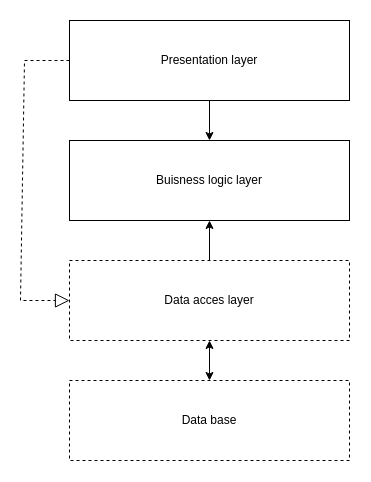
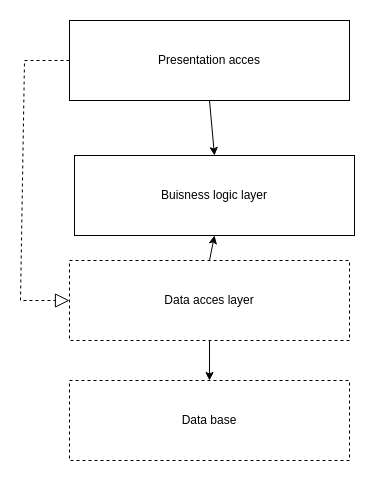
  <mxCell id="0" />
  <mxCell id="1" parent="0" />
- <mxCell id="2" value="Presentation layer" style="rounded=0;whiteSpace=wrap;html=1;" vertex="1" parent="1"><mxGeometry x="69" y="20" width="280" height="80" as="geometry" /></mxCell>
- <mxCell id="3" value="Buisness logic layer" style="rounded=0;whiteSpace=wrap;html=1;" vertex="1" parent="1"><mxGeometry x="69" y="140" width="280" height="80" as="geometry" /></mxCell>
+ <mxCell id="2" value="Presentation acces" style="rounded=0;whiteSpace=wrap;html=1;" vertex="1" parent="1"><mxGeometry x="69" y="20" width="280" height="80" as="geometry" /></mxCell>
+ <mxCell id="3" value="Buisness logic layer" style="rounded=0;whiteSpace=wrap;html=1;" vertex="1" parent="1"><mxGeometry x="74" y="155" width="280" height="80" as="geometry" /></mxCell>
  <mxCell id="4" value="Data acces layer" style="rounded=0;whiteSpace=wrap;html=1;dashed=1;" vertex="1" parent="1"><mxGeometry x="69" y="260" width="280" height="80" as="geometry" /></mxCell>
  <mxCell id="5" value="Data base" style="rounded=0;whiteSpace=wrap;html=1;dashed=1;" vertex="1" parent="1"><mxGeometry x="69" y="380" width="280" height="80" as="geometry" /></mxCell>
- <mxCell id="6" value="" style="endArrow=classic;startArrow=classic;html=1;rounded=0;entryX=0.5;entryY=1;entryDx=0;entryDy=0;exitX=0.5;exitY=0;exitDx=0;exitDy=0;" edge="1" parent="1" source="5" target="4"><mxGeometry width="50" height="50" relative="1" as="geometry"><mxPoint x="329" y="350" as="sourcePoint" /><mxPoint x="379" y="300" as="targetPoint" /></mxGeometry></mxCell>
+ <mxCell id="6" value="" style="endArrow=none;startArrow=classic;html=1;rounded=0;entryX=0.5;entryY=1;entryDx=0;entryDy=0;exitX=0.5;exitY=0;exitDx=0;exitDy=0;" edge="1" parent="1" source="5" target="4"><mxGeometry width="50" height="50" relative="1" as="geometry"><mxPoint x="329" y="350" as="sourcePoint" /><mxPoint x="379" y="300" as="targetPoint" /></mxGeometry></mxCell>
  <mxCell id="7" value="" style="endArrow=classic;html=1;rounded=0;exitX=0.5;exitY=1;exitDx=0;exitDy=0;entryX=0.5;entryY=0;entryDx=0;entryDy=0;" edge="1" parent="1" source="2" target="3"><mxGeometry width="50" height="50" relative="1" as="geometry"><mxPoint x="329" y="350" as="sourcePoint" /><mxPoint x="379" y="300" as="targetPoint" /></mxGeometry></mxCell>
  <mxCell id="8" value="" style="endArrow=classic;html=1;rounded=0;exitX=0.5;exitY=0;exitDx=0;exitDy=0;entryX=0.5;entryY=1;entryDx=0;entryDy=0;" edge="1" parent="1" source="4" target="3"><mxGeometry width="50" height="50" relative="1" as="geometry"><mxPoint x="329" y="350" as="sourcePoint" /><mxPoint x="379" y="300" as="targetPoint" /></mxGeometry></mxCell>
  <mxCell id="9" value="" style="endArrow=block;dashed=1;endFill=0;endSize=12;html=1;rounded=0;entryX=0;entryY=0.5;entryDx=0;entryDy=0;exitX=0;exitY=0.5;exitDx=0;exitDy=0;" edge="1" parent="1" source="2" target="4"><mxGeometry width="160" relative="1" as="geometry"><mxPoint x="20" y="127" as="sourcePoint" /><mxPoint x="395" y="268" as="targetPoint" /><Array as="points"><mxPoint x="24" y="60" /><mxPoint x="20" y="300" /></Array></mxGeometry></mxCell>
